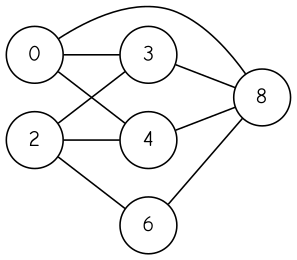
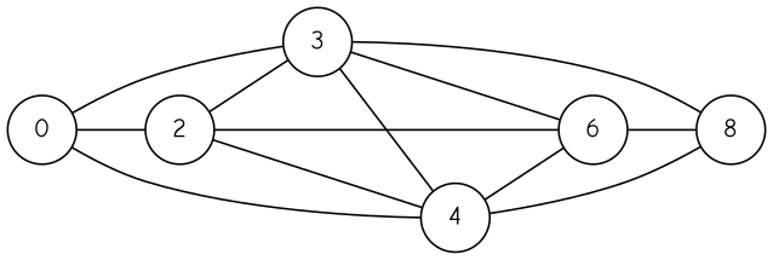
  graph {
    fontname="Comic Neue"
    rankdir=LR
    node [fontname="Comic Neue" shape=circle]
    edge [fontname="Comic Neue"]
    0
    2
    3
    4
    6
    8
-   0 -- 8
+   0 -- 2
    0 -- 3
    0 -- 4
    2 -- 3
    2 -- 4
    2 -- 6
+   3 -- 4
+   3 -- 6
    3 -- 8
+   4 -- 6
    4 -- 8
    6 -- 8
  }
